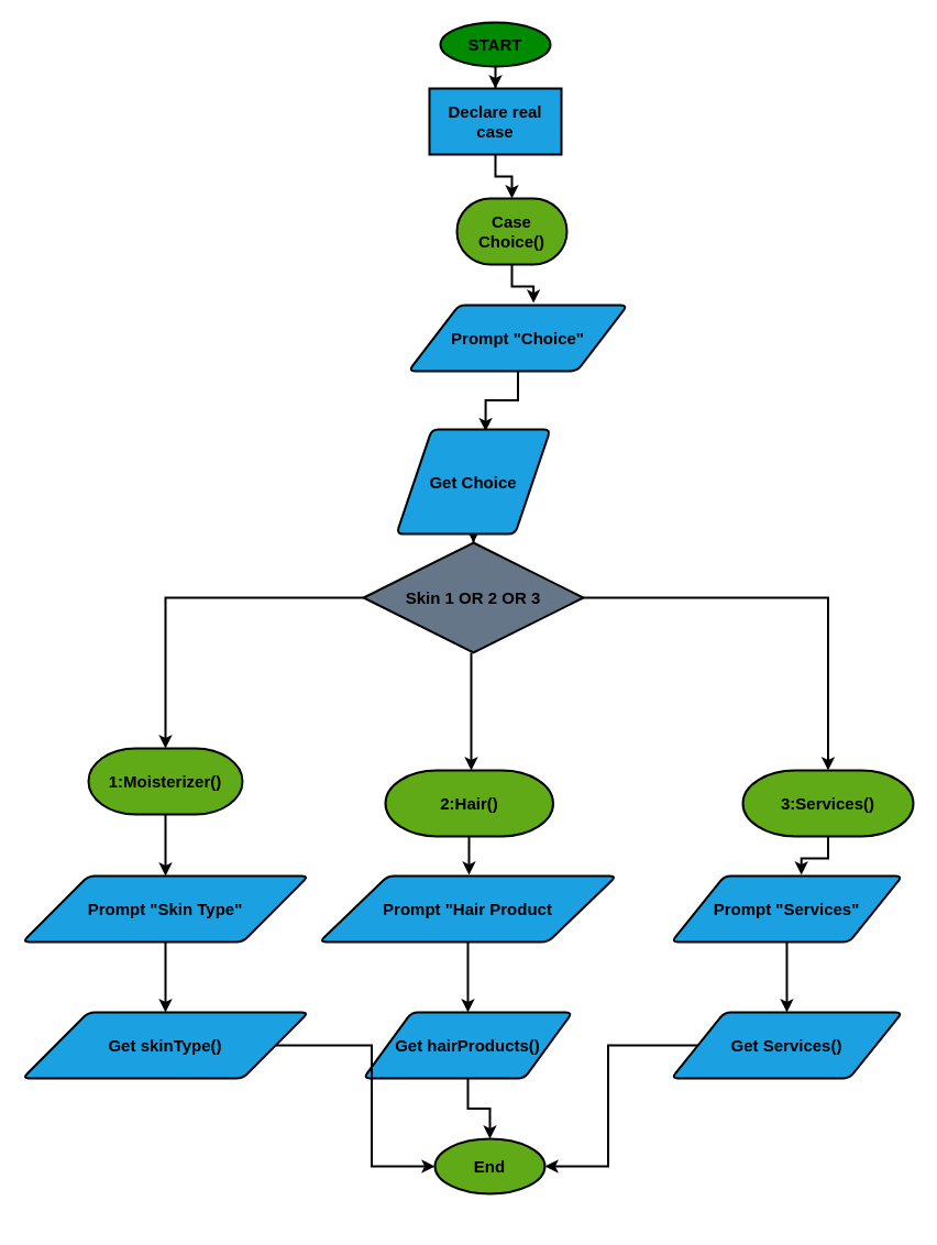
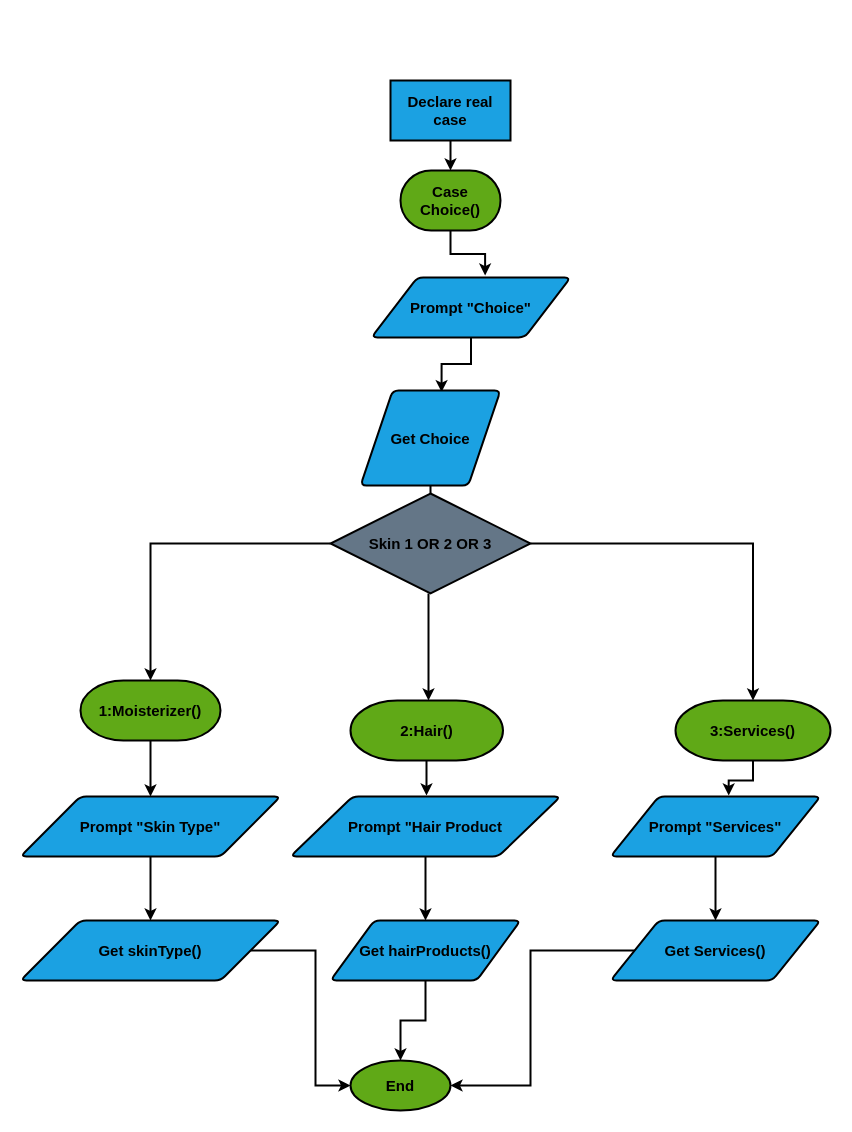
  <mxCell id="0" />
  <mxCell id="1" parent="0" />
- <mxCell id="2" style="edgeStyle=orthogonalEdgeStyle;rounded=0;orthogonalLoop=1;jettySize=auto;html=1;entryX=0.5;entryY=0;entryDx=0;entryDy=0;strokeWidth=2;fontSize=15;fontStyle=1;" parent="1" source="3" target="7" edge="1"><mxGeometry relative="1" as="geometry" /></mxCell>
- <mxCell id="3" value="START" style="strokeWidth=2;html=1;shape=mxgraph.flowchart.start_1;whiteSpace=wrap;fontSize=15;fontStyle=1;fillColor=#008a00;" parent="1" vertex="1"><mxGeometry x="400" y="20" width="100" height="40" as="geometry" /></mxCell>
  <mxCell id="4" style="edgeStyle=orthogonalEdgeStyle;rounded=0;orthogonalLoop=1;jettySize=auto;html=1;entryX=0.571;entryY=-0.033;entryDx=0;entryDy=0;entryPerimeter=0;strokeWidth=2;fontSize=15;fontStyle=1;" parent="1" source="5" target="28" edge="1"><mxGeometry relative="1" as="geometry" /></mxCell>
- <mxCell id="5" value="Case Choice()" style="strokeWidth=2;html=1;shape=mxgraph.flowchart.terminator;whiteSpace=wrap;fontSize=15;fontStyle=1;fillColor=#60a917;" parent="1" vertex="1"><mxGeometry x="415" y="180" width="100" height="60" as="geometry" /></mxCell>
+ <mxCell id="5" value="Case Choice()" style="strokeWidth=2;html=1;shape=mxgraph.flowchart.terminator;whiteSpace=wrap;fontSize=15;fontStyle=1;fillColor=#60a917;" parent="1" vertex="1"><mxGeometry x="400" y="170" width="100" height="60" as="geometry" /></mxCell>
  <mxCell id="6" style="edgeStyle=orthogonalEdgeStyle;rounded=0;orthogonalLoop=1;jettySize=auto;html=1;entryX=0.5;entryY=0;entryDx=0;entryDy=0;entryPerimeter=0;strokeWidth=2;fontSize=15;fontStyle=1;" parent="1" source="7" target="5" edge="1"><mxGeometry relative="1" as="geometry"><mxPoint x="450" y="160" as="targetPoint" /></mxGeometry></mxCell>
  <mxCell id="7" value="Declare real case" style="rounded=0;whiteSpace=wrap;html=1;strokeWidth=2;fontSize=15;fontStyle=1;fillColor=#1ba1e2;" parent="1" vertex="1"><mxGeometry x="390" y="80" width="120" height="60" as="geometry" /></mxCell>
  <mxCell id="8" style="edgeStyle=orthogonalEdgeStyle;rounded=0;orthogonalLoop=1;jettySize=auto;html=1;entryX=0.5;entryY=0;entryDx=0;entryDy=0;fontSize=15;strokeWidth=2;" edge="1" parent="1" source="9" target="15"><mxGeometry relative="1" as="geometry" /></mxCell>
  <mxCell id="9" value="1:Moisterizer()" style="strokeWidth=2;html=1;shape=mxgraph.flowchart.terminator;whiteSpace=wrap;fontSize=15;fontStyle=1;fillColor=#60a917;" parent="1" vertex="1"><mxGeometry x="80" y="680" width="140" height="60" as="geometry" /></mxCell>
  <mxCell id="10" style="edgeStyle=orthogonalEdgeStyle;rounded=0;orthogonalLoop=1;jettySize=auto;html=1;strokeWidth=2;fontSize=15;fontStyle=1;" parent="1" source="11" edge="1"><mxGeometry relative="1" as="geometry"><mxPoint x="426" y="795" as="targetPoint" /><Array as="points"><mxPoint x="426" y="795" /></Array></mxGeometry></mxCell>
  <mxCell id="11" value="2:Hair()" style="strokeWidth=2;html=1;shape=mxgraph.flowchart.terminator;whiteSpace=wrap;fontSize=15;fontStyle=1;fillColor=#60a917;" parent="1" vertex="1"><mxGeometry x="350" y="700" width="152.5" height="60" as="geometry" /></mxCell>
  <mxCell id="12" style="edgeStyle=orthogonalEdgeStyle;rounded=0;orthogonalLoop=1;jettySize=auto;html=1;entryX=0.563;entryY=-0.017;entryDx=0;entryDy=0;entryPerimeter=0;strokeWidth=2;fontSize=15;fontStyle=1;" parent="1" source="13" target="19" edge="1"><mxGeometry relative="1" as="geometry" /></mxCell>
  <mxCell id="13" value="3:Services()" style="strokeWidth=2;html=1;shape=mxgraph.flowchart.terminator;whiteSpace=wrap;fontSize=15;fontStyle=1;fillColor=#60a917;" parent="1" vertex="1"><mxGeometry x="675" y="700" width="155" height="60" as="geometry" /></mxCell>
  <mxCell id="14" style="edgeStyle=orthogonalEdgeStyle;rounded=0;orthogonalLoop=1;jettySize=auto;html=1;fontSize=15;strokeWidth=2;" edge="1" parent="1" source="15" target="25"><mxGeometry relative="1" as="geometry" /></mxCell>
  <mxCell id="15" value="Prompt &quot;Skin Type&quot;" style="shape=parallelogram;html=1;strokeWidth=2;perimeter=parallelogramPerimeter;whiteSpace=wrap;rounded=1;arcSize=12;size=0.23;fontSize=15;fontStyle=1;fillColor=#1ba1e2;" parent="1" vertex="1"><mxGeometry x="20" y="796" width="260" height="60" as="geometry" /></mxCell>
  <mxCell id="16" style="edgeStyle=orthogonalEdgeStyle;rounded=0;orthogonalLoop=1;jettySize=auto;html=1;entryX=0.5;entryY=0;entryDx=0;entryDy=0;fontSize=15;strokeWidth=2;" edge="1" parent="1" source="17" target="23"><mxGeometry relative="1" as="geometry" /></mxCell>
  <mxCell id="17" value="&lt;span style=&quot;font-size: 15px;&quot;&gt;Prompt &quot;Hair Product&lt;/span&gt;" style="shape=parallelogram;html=1;strokeWidth=2;perimeter=parallelogramPerimeter;whiteSpace=wrap;rounded=1;arcSize=12;size=0.23;fontSize=15;fontStyle=1;fillColor=#1ba1e2;" parent="1" vertex="1"><mxGeometry x="290" y="796" width="270" height="60" as="geometry" /></mxCell>
  <mxCell id="18" style="edgeStyle=orthogonalEdgeStyle;rounded=0;orthogonalLoop=1;jettySize=auto;html=1;entryX=0.5;entryY=0;entryDx=0;entryDy=0;strokeWidth=2;fontSize=15;fontStyle=1;" parent="1" source="19" target="21" edge="1"><mxGeometry relative="1" as="geometry" /></mxCell>
  <mxCell id="19" value="Prompt &quot;Services&quot;" style="shape=parallelogram;html=1;strokeWidth=2;perimeter=parallelogramPerimeter;whiteSpace=wrap;rounded=1;arcSize=12;size=0.23;fontSize=15;fontStyle=1;fillColor=#1ba1e2;" parent="1" vertex="1"><mxGeometry x="610" y="796" width="210" height="60" as="geometry" /></mxCell>
  <mxCell id="20" style="edgeStyle=orthogonalEdgeStyle;rounded=0;orthogonalLoop=1;jettySize=auto;html=1;entryX=1;entryY=0.5;entryDx=0;entryDy=0;entryPerimeter=0;strokeWidth=2;fontSize=15;fontStyle=1;" parent="1" source="21" target="26" edge="1"><mxGeometry relative="1" as="geometry" /></mxCell>
  <mxCell id="21" value="Get Services()" style="shape=parallelogram;html=1;strokeWidth=2;perimeter=parallelogramPerimeter;whiteSpace=wrap;rounded=1;arcSize=12;size=0.23;fontSize=15;fontStyle=1;fillColor=#1ba1e2;" parent="1" vertex="1"><mxGeometry x="610" y="920" width="210" height="60" as="geometry" /></mxCell>
  <mxCell id="22" style="edgeStyle=orthogonalEdgeStyle;rounded=0;orthogonalLoop=1;jettySize=auto;html=1;fontSize=15;strokeWidth=2;" edge="1" parent="1" source="23" target="26"><mxGeometry relative="1" as="geometry" /></mxCell>
  <mxCell id="23" value="Get hairProducts()" style="shape=parallelogram;html=1;strokeWidth=2;perimeter=parallelogramPerimeter;whiteSpace=wrap;rounded=1;arcSize=12;size=0.23;fontSize=15;fontStyle=1;fillColor=#1ba1e2;" parent="1" vertex="1"><mxGeometry x="330" y="920" width="190" height="60" as="geometry" /></mxCell>
  <mxCell id="24" style="edgeStyle=orthogonalEdgeStyle;rounded=0;orthogonalLoop=1;jettySize=auto;html=1;entryX=0;entryY=0.5;entryDx=0;entryDy=0;entryPerimeter=0;strokeWidth=2;fontSize=15;fontStyle=1;" parent="1" source="25" target="26" edge="1"><mxGeometry relative="1" as="geometry" /></mxCell>
  <mxCell id="25" value="Get skinType()" style="shape=parallelogram;html=1;strokeWidth=2;perimeter=parallelogramPerimeter;whiteSpace=wrap;rounded=1;arcSize=12;size=0.23;fontSize=15;fontStyle=1;fillColor=#1ba1e2;" parent="1" vertex="1"><mxGeometry x="20" y="920" width="260" height="60" as="geometry" /></mxCell>
- <mxCell id="26" value="End" style="strokeWidth=2;html=1;shape=mxgraph.flowchart.start_1;whiteSpace=wrap;fontSize=15;fontStyle=1;fillColor=#60a917;" parent="1" vertex="1"><mxGeometry x="395" y="1035" width="100" height="50" as="geometry" /></mxCell>
+ <mxCell id="26" value="End" style="strokeWidth=2;html=1;shape=mxgraph.flowchart.start_1;whiteSpace=wrap;fontSize=15;fontStyle=1;fillColor=#60a917;" parent="1" vertex="1"><mxGeometry x="350" y="1060" width="100" height="50" as="geometry" /></mxCell>
  <mxCell id="27" value="" style="edgeStyle=orthogonalEdgeStyle;rounded=0;orthogonalLoop=1;jettySize=auto;html=1;entryX=0.579;entryY=0.017;entryDx=0;entryDy=0;entryPerimeter=0;strokeWidth=2;fontSize=15;fontStyle=1;" parent="1" source="28" target="30" edge="1"><mxGeometry relative="1" as="geometry" /></mxCell>
  <mxCell id="28" value="Prompt &quot;Choice&quot;" style="shape=parallelogram;html=1;strokeWidth=2;perimeter=parallelogramPerimeter;whiteSpace=wrap;rounded=1;arcSize=12;size=0.23;fontSize=15;fontStyle=1;fillColor=#1ba1e2;" parent="1" vertex="1"><mxGeometry x="371" y="277" width="199" height="60" as="geometry" /></mxCell>
- <mxCell id="29" style="edgeStyle=orthogonalEdgeStyle;rounded=0;orthogonalLoop=1;jettySize=auto;html=1;entryX=0.5;entryY=0;entryDx=0;entryDy=0;entryPerimeter=0;strokeWidth=2;fontSize=15;fontStyle=1;" parent="1" source="30" target="34" edge="1"><mxGeometry relative="1" as="geometry" /></mxCell>
+ <mxCell id="29" style="edgeStyle=orthogonalEdgeStyle;rounded=0;orthogonalLoop=1;jettySize=auto;html=1;entryX=0.5;entryY=0;entryDx=0;entryDy=0;entryPerimeter=0;strokeWidth=2;fontSize=15;fontStyle=1;endArrow=none;" parent="1" source="30" target="34" edge="1"><mxGeometry relative="1" as="geometry" /></mxCell>
  <mxCell id="30" value="Get Choice" style="shape=parallelogram;html=1;strokeWidth=2;perimeter=parallelogramPerimeter;whiteSpace=wrap;rounded=1;arcSize=12;size=0.23;fontSize=15;fontStyle=1;fillColor=#1ba1e2;" parent="1" vertex="1"><mxGeometry x="360" y="390" width="140" height="95" as="geometry" /></mxCell>
  <mxCell id="31" style="edgeStyle=orthogonalEdgeStyle;rounded=0;orthogonalLoop=1;jettySize=auto;html=1;entryX=0.5;entryY=0;entryDx=0;entryDy=0;entryPerimeter=0;strokeWidth=2;fontSize=15;fontStyle=1;" parent="1" source="34" target="13" edge="1"><mxGeometry relative="1" as="geometry" /></mxCell>
  <mxCell id="32" style="edgeStyle=orthogonalEdgeStyle;rounded=0;orthogonalLoop=1;jettySize=auto;html=1;strokeWidth=2;fontSize=15;fontStyle=1;" parent="1" source="34" edge="1"><mxGeometry relative="1" as="geometry"><Array as="points"><mxPoint x="428" y="690" /></Array><mxPoint x="428" y="700" as="targetPoint" /></mxGeometry></mxCell>
  <mxCell id="33" style="edgeStyle=orthogonalEdgeStyle;rounded=0;orthogonalLoop=1;jettySize=auto;html=1;entryX=0.5;entryY=0;entryDx=0;entryDy=0;entryPerimeter=0;strokeWidth=2;fontSize=15;fontStyle=1;" parent="1" source="34" target="9" edge="1"><mxGeometry relative="1" as="geometry" /></mxCell>
  <mxCell id="34" value="Skin 1 OR 2 OR 3" style="strokeWidth=2;html=1;shape=mxgraph.flowchart.decision;whiteSpace=wrap;fontSize=15;fontStyle=1;fillColor=#647687;" parent="1" vertex="1"><mxGeometry x="330" y="493" width="200" height="100" as="geometry" /></mxCell>
